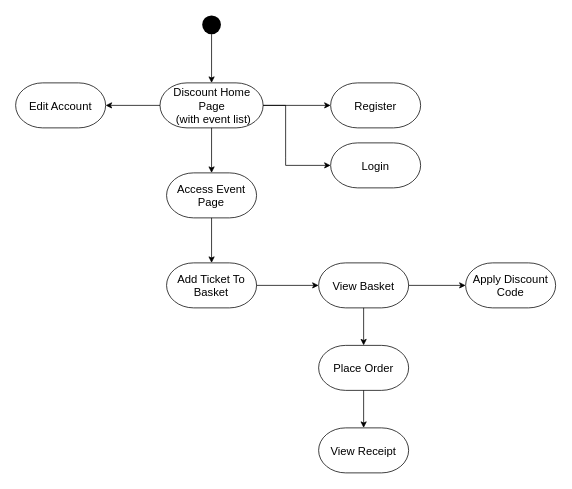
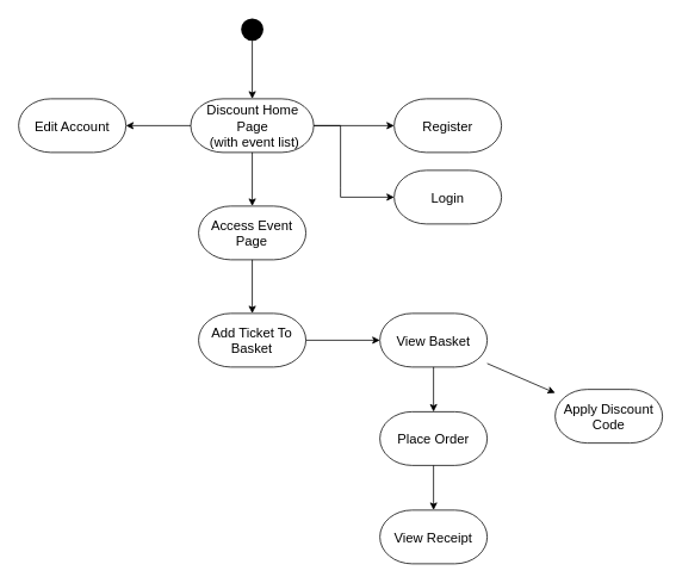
  <mxCell id="0" />
  <mxCell id="1" parent="0" />
  <mxCell id="2" value="&lt;font style=&quot;font-size: 15px;&quot;&gt;Discount Home Page&lt;br&gt;&amp;nbsp;(with event list)&lt;/font&gt;" style="rounded=1;whiteSpace=wrap;html=1;arcSize=60;imageHeight=24;" vertex="1" parent="1"><mxGeometry x="212.5" y="110" width="137.5" height="60" as="geometry" /></mxCell>
  <mxCell id="3" value="" style="shape=ellipse;fillColor=#000000;strokeColor=none;html=1;sketch=0;" vertex="1" parent="1"><mxGeometry x="268.75" y="20" width="25" height="25" as="geometry" /></mxCell>
  <mxCell id="4" value="" style="endArrow=classic;html=1;rounded=0;" edge="1" parent="1" source="3" target="2"><mxGeometry width="50" height="50" relative="1" as="geometry"><mxPoint x="460" y="210" as="sourcePoint" /><mxPoint x="510" y="160" as="targetPoint" /></mxGeometry></mxCell>
  <mxCell id="5" value="&lt;span style=&quot;font-size: 15px;&quot;&gt;Access Event Page&lt;/span&gt;" style="rounded=1;whiteSpace=wrap;html=1;arcSize=60;imageHeight=24;" vertex="1" parent="1"><mxGeometry x="221.25" y="230" width="120" height="60" as="geometry" /></mxCell>
  <mxCell id="6" value="" style="endArrow=classic;html=1;rounded=0;" edge="1" parent="1" source="2" target="5"><mxGeometry width="50" height="50" relative="1" as="geometry"><mxPoint x="400" y="227.5" as="sourcePoint" /><mxPoint x="400" y="292.5" as="targetPoint" /></mxGeometry></mxCell>
  <mxCell id="7" value="&lt;span style=&quot;font-size: 15px;&quot;&gt;Login&lt;/span&gt;" style="rounded=1;whiteSpace=wrap;html=1;arcSize=60;imageHeight=24;" vertex="1" parent="1"><mxGeometry x="440" y="190" width="120" height="60" as="geometry" /></mxCell>
  <mxCell id="8" value="&lt;span style=&quot;font-size: 15px;&quot;&gt;Register&lt;/span&gt;" style="rounded=1;whiteSpace=wrap;html=1;arcSize=60;imageHeight=24;" vertex="1" parent="1"><mxGeometry x="440" y="110" width="120" height="60" as="geometry" /></mxCell>
  <mxCell id="9" value="" style="endArrow=classic;html=1;rounded=0;" edge="1" parent="1" source="2" target="7"><mxGeometry width="50" height="50" relative="1" as="geometry"><mxPoint x="412.5" y="170" as="sourcePoint" /><mxPoint x="412.5" y="230" as="targetPoint" /><Array as="points"><mxPoint x="380" y="140" /><mxPoint x="380" y="210" /><mxPoint x="380" y="220" /></Array></mxGeometry></mxCell>
  <mxCell id="10" value="" style="endArrow=classic;html=1;rounded=0;" edge="1" parent="1" source="2" target="8"><mxGeometry width="50" height="50" relative="1" as="geometry"><mxPoint x="380" y="260" as="sourcePoint" /><mxPoint x="460" y="271" as="targetPoint" /></mxGeometry></mxCell>
  <mxCell id="11" value="" style="endArrow=classic;html=1;rounded=0;" edge="1" parent="1" source="5" target="12"><mxGeometry width="50" height="50" relative="1" as="geometry"><mxPoint x="424" y="310" as="sourcePoint" /><mxPoint x="424" y="370" as="targetPoint" /></mxGeometry></mxCell>
  <mxCell id="12" value="&lt;span style=&quot;font-size: 15px;&quot;&gt;Add Ticket To Basket&lt;/span&gt;" style="rounded=1;whiteSpace=wrap;html=1;arcSize=60;imageHeight=24;" vertex="1" parent="1"><mxGeometry x="221.25" y="350" width="120" height="60" as="geometry" /></mxCell>
  <mxCell id="13" value="&lt;span style=&quot;font-size: 15px;&quot;&gt;View Basket&lt;/span&gt;" style="rounded=1;whiteSpace=wrap;html=1;arcSize=60;imageHeight=24;" vertex="1" parent="1"><mxGeometry x="424" y="350" width="120" height="60" as="geometry" /></mxCell>
  <mxCell id="14" value="" style="endArrow=classic;html=1;rounded=0;" edge="1" parent="1" source="12" target="13"><mxGeometry width="50" height="50" relative="1" as="geometry"><mxPoint x="420" y="320" as="sourcePoint" /><mxPoint x="420" y="360" as="targetPoint" /></mxGeometry></mxCell>
  <mxCell id="15" value="" style="endArrow=classic;html=1;rounded=0;" edge="1" parent="1" source="13" target="16"><mxGeometry width="50" height="50" relative="1" as="geometry"><mxPoint x="300" y="470" as="sourcePoint" /><mxPoint x="383" y="470" as="targetPoint" /></mxGeometry></mxCell>
  <mxCell id="16" value="&lt;span style=&quot;font-size: 15px;&quot;&gt;Place Order&lt;/span&gt;" style="rounded=1;whiteSpace=wrap;html=1;arcSize=60;imageHeight=24;" vertex="1" parent="1"><mxGeometry x="424" y="460" width="120" height="60" as="geometry" /></mxCell>
  <mxCell id="17" value="" style="endArrow=classic;html=1;rounded=0;" edge="1" parent="1" source="16" target="18"><mxGeometry width="50" height="50" relative="1" as="geometry"><mxPoint x="470" y="540" as="sourcePoint" /><mxPoint x="500" y="580" as="targetPoint" /></mxGeometry></mxCell>
  <mxCell id="18" value="&lt;span style=&quot;font-size: 15px;&quot;&gt;View Receipt&lt;/span&gt;" style="rounded=1;whiteSpace=wrap;html=1;arcSize=60;imageHeight=24;" vertex="1" parent="1"><mxGeometry x="424" y="570" width="120" height="60" as="geometry" /></mxCell>
  <mxCell id="19" value="" style="endArrow=classic;html=1;rounded=0;" edge="1" parent="1" source="2" target="20"><mxGeometry width="50" height="50" relative="1" as="geometry"><mxPoint x="60" y="180" as="sourcePoint" /><mxPoint x="140" y="203" as="targetPoint" /></mxGeometry></mxCell>
  <mxCell id="20" value="&lt;span style=&quot;font-size: 15px;&quot;&gt;Edit Account&lt;/span&gt;" style="rounded=1;whiteSpace=wrap;html=1;arcSize=60;imageHeight=24;" vertex="1" parent="1"><mxGeometry x="20" y="110" width="120" height="60" as="geometry" /></mxCell>
- <mxCell id="21" value="&lt;span style=&quot;font-size: 15px;&quot;&gt;Apply Discount Code&lt;/span&gt;" style="rounded=1;whiteSpace=wrap;html=1;arcSize=60;imageHeight=24;" vertex="1" parent="1"><mxGeometry x="620" y="350" width="120" height="60" as="geometry" /></mxCell>
+ <mxCell id="21" value="&lt;span style=&quot;font-size: 15px;&quot;&gt;Apply Discount Code&lt;/span&gt;" style="rounded=1;whiteSpace=wrap;html=1;arcSize=60;imageHeight=24;" vertex="1" parent="1"><mxGeometry x="620" y="435" width="120" height="60" as="geometry" /></mxCell>
  <mxCell id="22" value="" style="endArrow=classic;html=1;rounded=0;" edge="1" parent="1" source="13" target="21"><mxGeometry width="50" height="50" relative="1" as="geometry"><mxPoint x="560" y="320" as="sourcePoint" /><mxPoint x="643" y="320" as="targetPoint" /></mxGeometry></mxCell>
